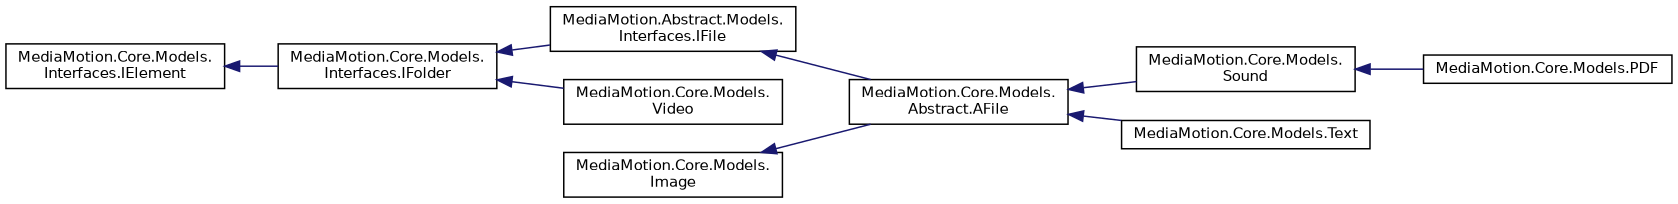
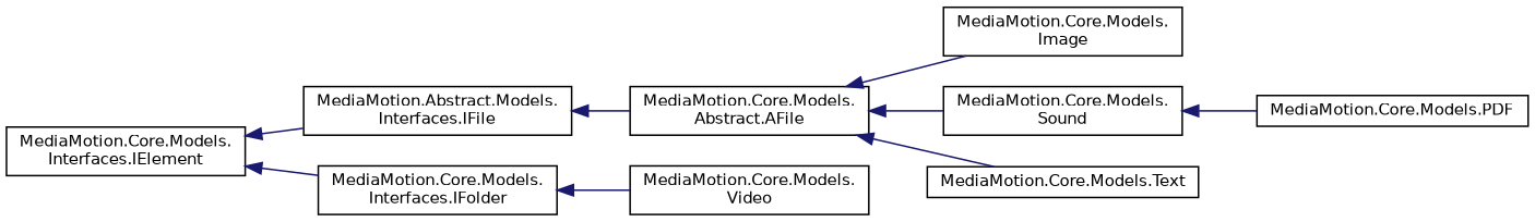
  digraph {
    rankdir=LR
    node [color=black fillcolor=white fontname=Helvetica fontsize=10 shape=record style=filled]
    edge [color=midnightblue dir=back fontname=Helvetica fontsize=10 labelfontname=Helvetica labelfontsize=10 style=solid]
    n1 [height=0.2 label="MediaMotion.Core.Models.\lInterfaces.IElement" width=0.4]
    n2 [height=0.2 label="MediaMotion.Abstract.Models.\lInterfaces.IFile" width=0.4]
    n3 [height=0.2 label="MediaMotion.Core.Models.\lInterfaces.IFolder" width=0.4]
    n4 [height=0.2 label="MediaMotion.Core.Models.\lAbstract.AFile" width=0.4]
    n5 [height=0.2 label="MediaMotion.Core.Models.\lVideo" width=0.4]
    n6 [height=0.2 label="MediaMotion.Core.Models.\lImage" width=0.4]
    n7 [height=0.2 label="MediaMotion.Core.Models.\lSound" width=0.4]
    n8 [height=0.2 label="MediaMotion.Core.Models.Text" width=0.4]
    n9 [height=0.2 label="MediaMotion.Core.Models.PDF" width=0.4]
-   n3 -> n2
+   n1 -> n2
    n1 -> n3
    n2 -> n4
    n3 -> n5
-   n6 -> n4
+   n4 -> n6
    n4 -> n7
    n4 -> n8
    n7 -> n9
  }
